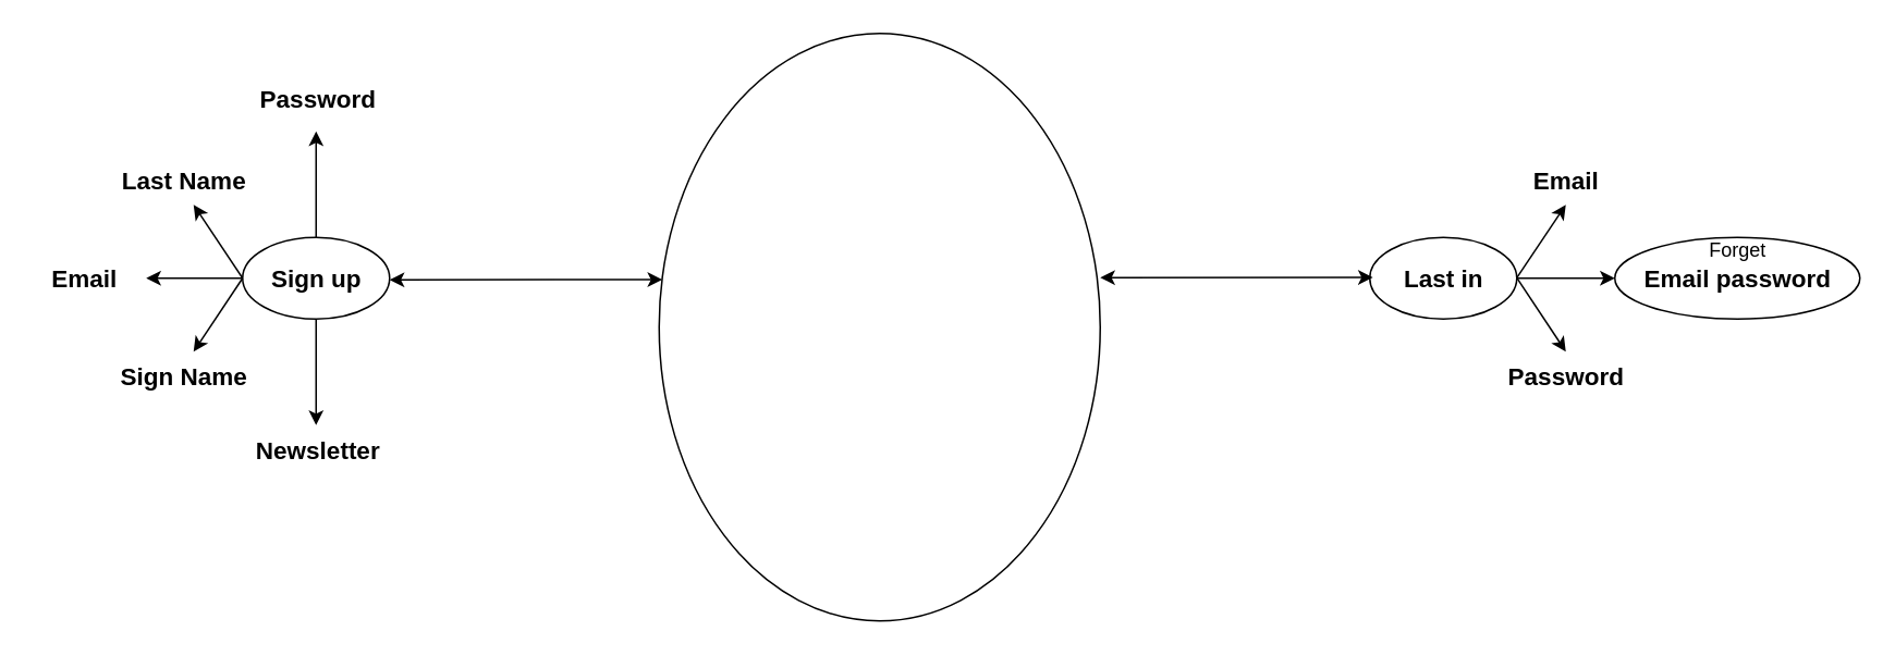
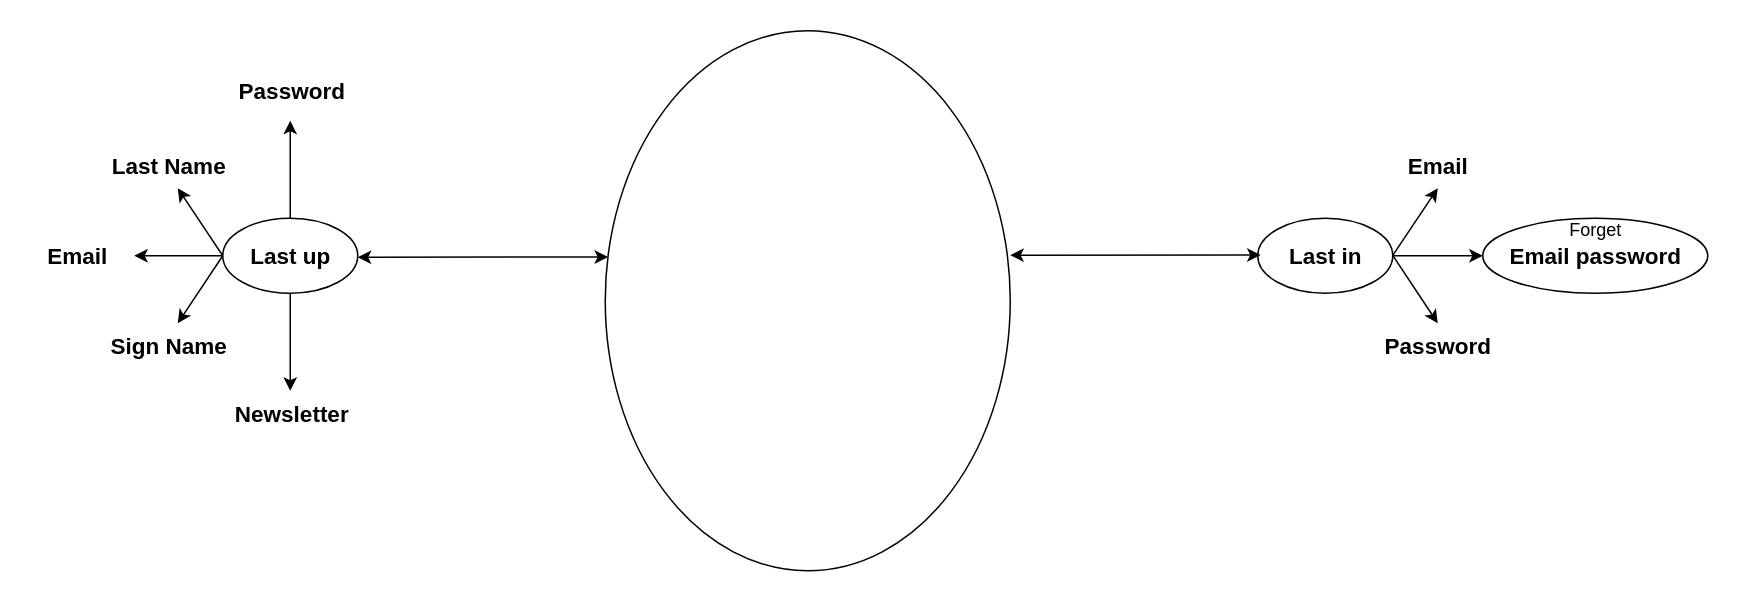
  <mxCell id="0" />
  <mxCell id="1" parent="0" />
  <mxCell id="2" value="" style="ellipse;whiteSpace=wrap;html=1;" vertex="1" parent="1"><mxGeometry x="988" y="145" width="150" height="50" as="geometry" /></mxCell>
  <mxCell id="3" value="" style="ellipse;whiteSpace=wrap;html=1;" vertex="1" parent="1"><mxGeometry x="838" y="145" width="90" height="50" as="geometry" /></mxCell>
  <mxCell id="4" value="" style="ellipse;whiteSpace=wrap;html=1;" vertex="1" parent="1"><mxGeometry x="148" y="145" width="90" height="50" as="geometry" /></mxCell>
  <mxCell id="5" value="" style="ellipse;whiteSpace=wrap;html=1;" parent="1" vertex="1"><mxGeometry x="403" y="20" width="270" height="360" as="geometry" /></mxCell>
  <mxCell id="6" value="" style="endArrow=classic;startArrow=classic;html=1;exitX=0.007;exitY=0.419;exitDx=0;exitDy=0;exitPerimeter=0;" parent="1" source="5" edge="1"><mxGeometry width="50" height="50" relative="1" as="geometry"><mxPoint x="298" y="240" as="sourcePoint" /><mxPoint x="238" y="171" as="targetPoint" /></mxGeometry></mxCell>
  <mxCell id="7" value="&lt;span style=&quot;font-size: 15px&quot;&gt;&lt;b&gt;Last in&lt;/b&gt;&lt;/span&gt;" style="text;html=1;align=center;verticalAlign=middle;resizable=0;points=[];autosize=1;strokeColor=none;" parent="1" vertex="1"><mxGeometry x="845.5" y="155" width="75" height="30" as="geometry" /></mxCell>
- <mxCell id="8" value="&lt;font style=&quot;font-size: 15px&quot;&gt;&lt;b&gt;Sign up&lt;/b&gt;&lt;/font&gt;" style="text;html=1;align=center;verticalAlign=middle;resizable=0;points=[];autosize=1;strokeColor=none;" parent="1" vertex="1"><mxGeometry x="155.5" y="155" width="75" height="30" as="geometry" /></mxCell>
+ <mxCell id="8" value="&lt;font style=&quot;font-size: 15px&quot;&gt;&lt;b&gt;Last up&lt;/b&gt;&lt;/font&gt;" style="text;html=1;align=center;verticalAlign=middle;resizable=0;points=[];autosize=1;strokeColor=none;" parent="1" vertex="1"><mxGeometry x="155.5" y="155" width="75" height="30" as="geometry" /></mxCell>
  <mxCell id="9" value="" style="endArrow=classic;startArrow=classic;html=1;exitX=0.007;exitY=0.419;exitDx=0;exitDy=0;exitPerimeter=0;" edge="1" parent="1"><mxGeometry width="50" height="50" relative="1" as="geometry"><mxPoint x="839.89" y="169.5" as="sourcePoint" /><mxPoint x="673" y="169.66" as="targetPoint" /></mxGeometry></mxCell>
  <mxCell id="10" value="&lt;font style=&quot;font-size: 15px&quot;&gt;&lt;b&gt;Sign Name&lt;/b&gt;&lt;/font&gt;" style="text;html=1;align=center;verticalAlign=middle;resizable=0;points=[];autosize=1;strokeColor=none;" vertex="1" parent="1"><mxGeometry x="59" y="215" width="105" height="30" as="geometry" /></mxCell>
  <mxCell id="11" value="&lt;font style=&quot;font-size: 15px&quot;&gt;&lt;b&gt;Email&lt;/b&gt;&lt;/font&gt;" style="text;html=1;align=center;verticalAlign=middle;resizable=0;points=[];autosize=1;strokeColor=none;" vertex="1" parent="1"><mxGeometry x="20.5" y="155" width="60" height="30" as="geometry" /></mxCell>
  <mxCell id="12" value="&lt;font style=&quot;font-size: 15px&quot;&gt;&lt;b&gt;Last Name&lt;/b&gt;&lt;/font&gt;" style="text;html=1;align=center;verticalAlign=middle;resizable=0;points=[];autosize=1;strokeColor=none;" vertex="1" parent="1"><mxGeometry x="59" y="95" width="105" height="30" as="geometry" /></mxCell>
  <mxCell id="13" value="" style="endArrow=classic;html=1;exitX=0;exitY=0.5;exitDx=0;exitDy=0;" edge="1" parent="1" source="4"><mxGeometry width="50" height="50" relative="1" as="geometry"><mxPoint x="134" y="175" as="sourcePoint" /><mxPoint x="89" y="170" as="targetPoint" /></mxGeometry></mxCell>
  <mxCell id="14" value="" style="endArrow=classic;html=1;" edge="1" parent="1"><mxGeometry width="50" height="50" relative="1" as="geometry"><mxPoint x="148" y="170" as="sourcePoint" /><mxPoint x="118" y="125" as="targetPoint" /></mxGeometry></mxCell>
  <mxCell id="15" value="" style="endArrow=classic;html=1;" edge="1" parent="1"><mxGeometry width="50" height="50" relative="1" as="geometry"><mxPoint x="148" y="170" as="sourcePoint" /><mxPoint x="118" y="215" as="targetPoint" /></mxGeometry></mxCell>
  <mxCell id="16" value="" style="endArrow=classic;html=1;exitX=0.5;exitY=0;exitDx=0;exitDy=0;" edge="1" parent="1" source="4"><mxGeometry width="50" height="50" relative="1" as="geometry"><mxPoint x="192.76" y="140" as="sourcePoint" /><mxPoint x="193" y="80" as="targetPoint" /></mxGeometry></mxCell>
  <mxCell id="17" value="" style="endArrow=classic;html=1;exitX=0.5;exitY=1;exitDx=0;exitDy=0;" edge="1" parent="1" source="4"><mxGeometry width="50" height="50" relative="1" as="geometry"><mxPoint x="193" y="205" as="sourcePoint" /><mxPoint x="193" y="260" as="targetPoint" /></mxGeometry></mxCell>
  <mxCell id="18" value="&lt;font style=&quot;font-size: 15px&quot;&gt;&lt;b&gt;Password&lt;/b&gt;&lt;/font&gt;" style="text;html=1;align=center;verticalAlign=middle;resizable=0;points=[];autosize=1;strokeColor=none;" vertex="1" parent="1"><mxGeometry x="148.5" y="45" width="90" height="30" as="geometry" /></mxCell>
  <mxCell id="19" value="&lt;font style=&quot;font-size: 15px&quot;&gt;&lt;b&gt;Newsletter&lt;/b&gt;&lt;/font&gt;" style="text;html=1;align=center;verticalAlign=middle;resizable=0;points=[];autosize=1;strokeColor=none;" vertex="1" parent="1"><mxGeometry x="141" y="260" width="105" height="30" as="geometry" /></mxCell>
  <mxCell id="20" value="" style="endArrow=classic;html=1;" edge="1" parent="1"><mxGeometry width="50" height="50" relative="1" as="geometry"><mxPoint x="928" y="169.8" as="sourcePoint" /><mxPoint x="958" y="125" as="targetPoint" /></mxGeometry></mxCell>
  <mxCell id="21" value="" style="endArrow=classic;html=1;" edge="1" parent="1"><mxGeometry width="50" height="50" relative="1" as="geometry"><mxPoint x="928" y="169.71" as="sourcePoint" /><mxPoint x="958" y="215" as="targetPoint" /></mxGeometry></mxCell>
  <mxCell id="22" value="&lt;font style=&quot;font-size: 15px&quot;&gt;&lt;b&gt;Email&lt;/b&gt;&lt;/font&gt;" style="text;html=1;align=center;verticalAlign=middle;resizable=0;points=[];autosize=1;strokeColor=none;" vertex="1" parent="1"><mxGeometry x="928" y="95" width="60" height="30" as="geometry" /></mxCell>
  <mxCell id="23" value="&lt;font style=&quot;font-size: 15px&quot;&gt;&lt;b&gt;Password&lt;/b&gt;&lt;/font&gt;" style="text;html=1;align=center;verticalAlign=middle;resizable=0;points=[];autosize=1;strokeColor=none;" vertex="1" parent="1"><mxGeometry x="913" y="215" width="90" height="30" as="geometry" /></mxCell>
  <mxCell id="24" value="" style="endArrow=classic;html=1;exitX=1;exitY=0.5;exitDx=0;exitDy=0;" edge="1" parent="1" source="3"><mxGeometry width="50" height="50" relative="1" as="geometry"><mxPoint x="1018" y="190" as="sourcePoint" /><mxPoint x="988" y="170" as="targetPoint" /></mxGeometry></mxCell>
  <mxCell id="25" value="&lt;font style=&quot;font-size: 15px&quot;&gt;&lt;b&gt;Email password&lt;/b&gt;&lt;/font&gt;" style="text;html=1;align=center;verticalAlign=middle;resizable=0;points=[];autosize=1;strokeColor=none;" vertex="1" parent="1"><mxGeometry x="988" y="155" width="150" height="30" as="geometry" /></mxCell>
  <mxCell id="26" value="Forget" style="text;html=1;align=center;verticalAlign=middle;resizable=0;points=[];autosize=1;" vertex="1" parent="1"><mxGeometry x="1025.5" y="145" width="75" height="15" as="geometry" /></mxCell>
